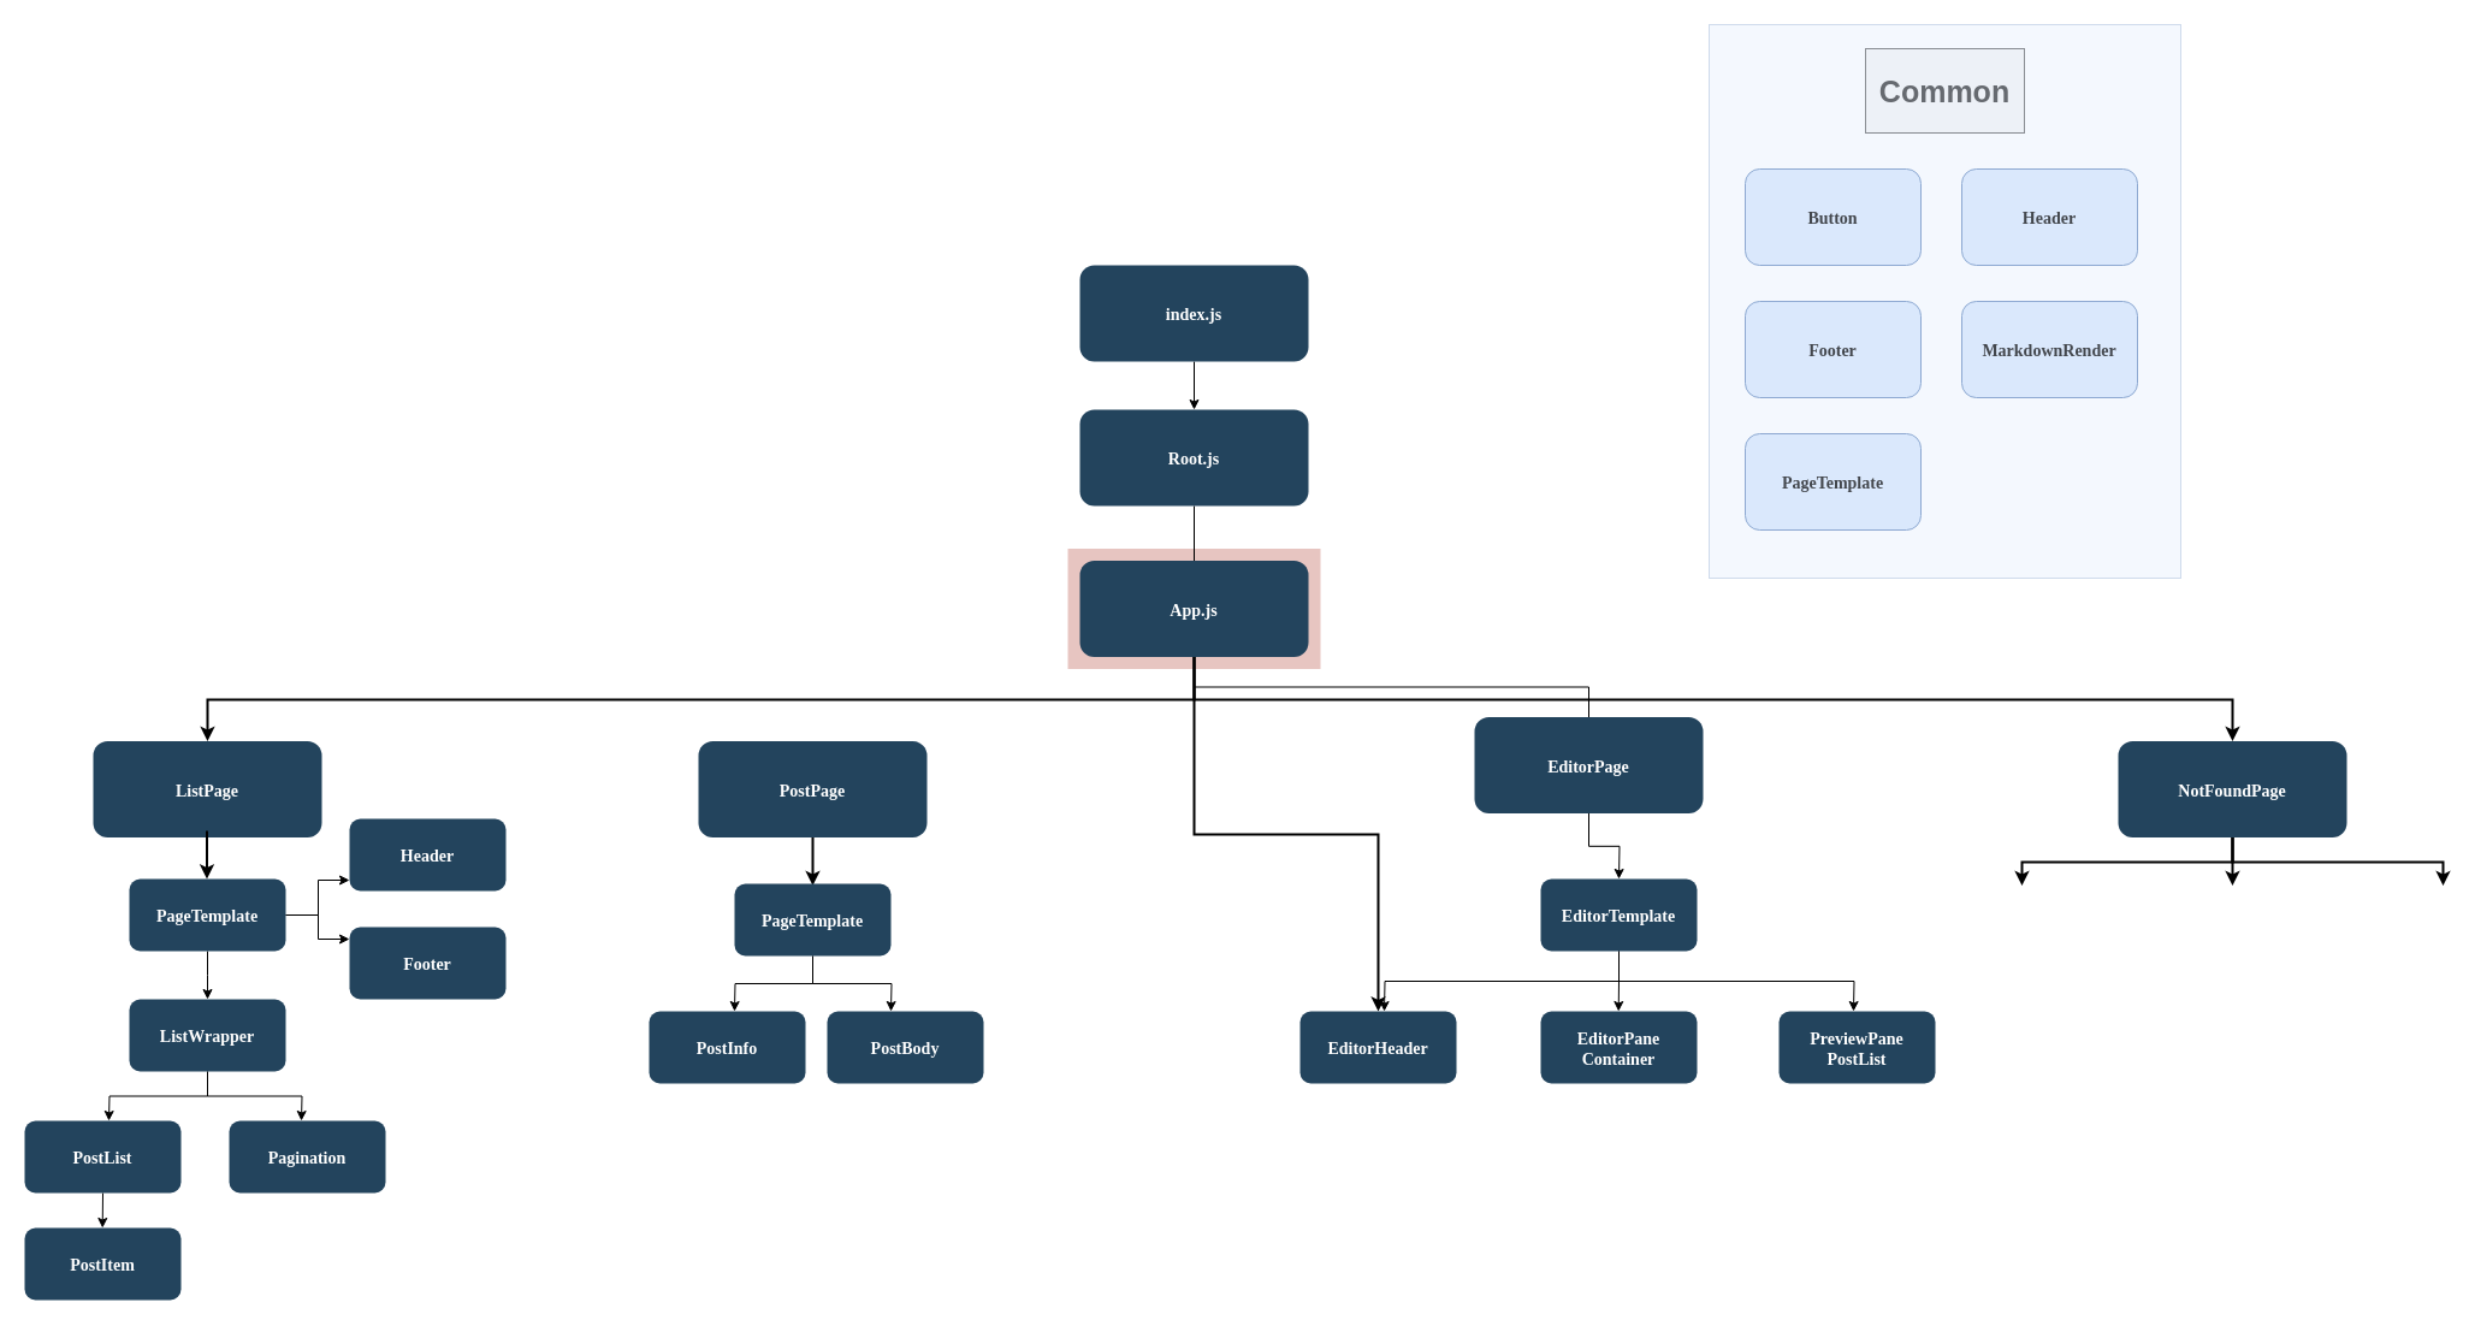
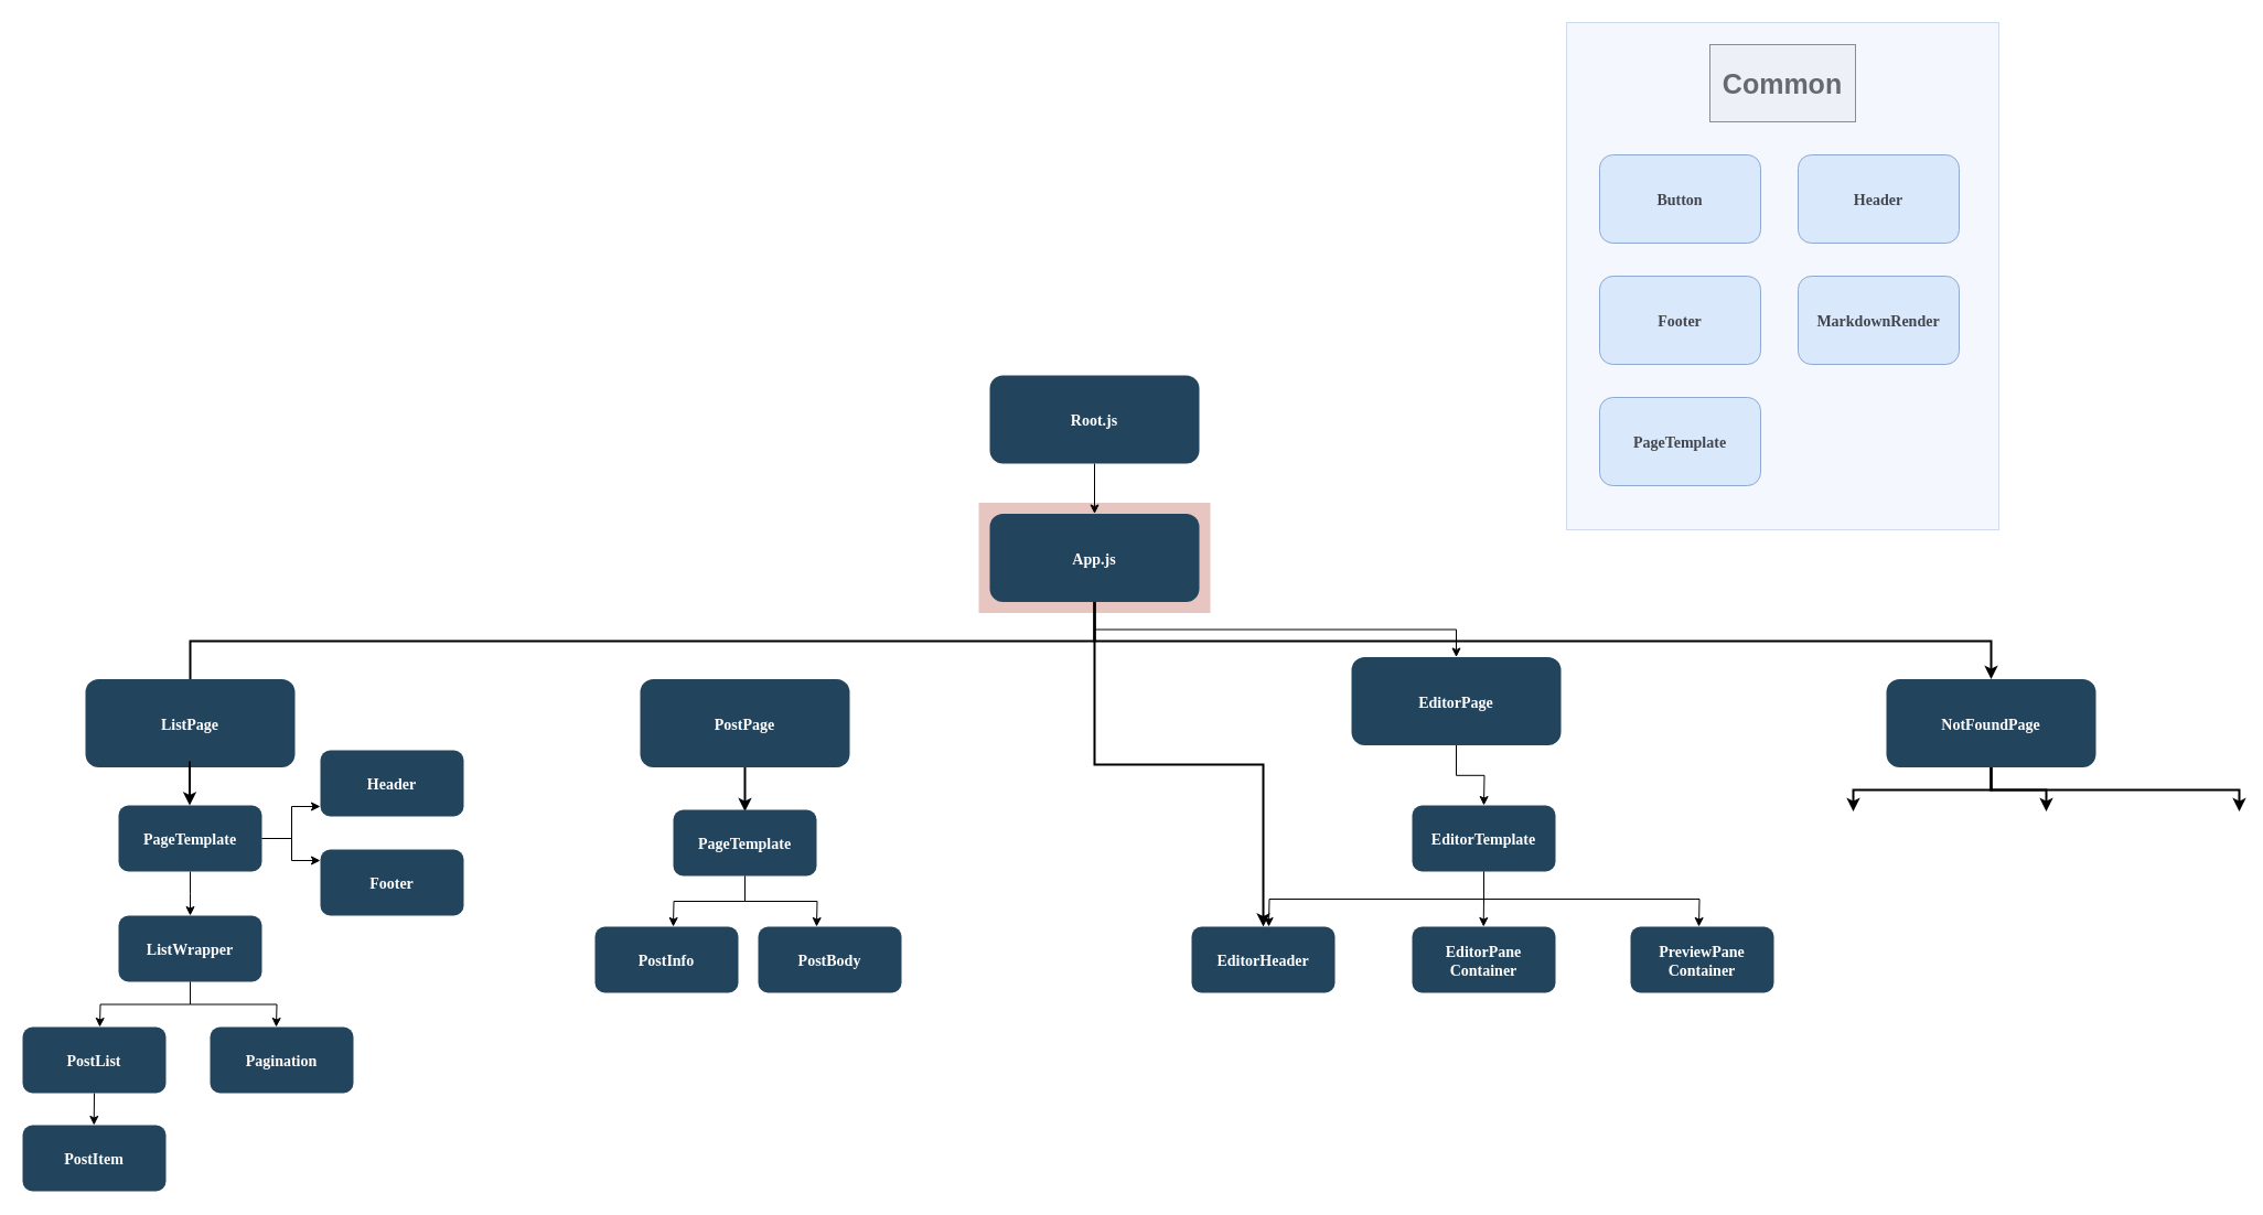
  <mxCell id="0" />
  <mxCell id="1" parent="0" />
  <mxCell id="2" value="1" style="fillColor=#AE4132;strokeColor=none;opacity=30;" parent="1" vertex="1"><mxGeometry x="887" y="455.5" width="210" height="100.0" as="geometry" /></mxCell>
- <mxCell id="3" style="edgeStyle=orthogonalEdgeStyle;rounded=0;orthogonalLoop=1;jettySize=auto;html=1;exitX=0.5;exitY=1;exitDx=0;exitDy=0;endArrow=none;" edge="1" parent="1" source="4" target="8"><mxGeometry relative="1" as="geometry" /></mxCell>
+ <mxCell id="3" style="edgeStyle=orthogonalEdgeStyle;rounded=0;orthogonalLoop=1;jettySize=auto;html=1;exitX=0.5;exitY=1;exitDx=0;exitDy=0;" edge="1" parent="1" source="4" target="8"><mxGeometry relative="1" as="geometry" /></mxCell>
  <mxCell id="4" value="App.js" style="rounded=1;fillColor=#23445D;gradientColor=none;strokeColor=none;fontColor=#FFFFFF;fontStyle=1;fontFamily=Tahoma;fontSize=14" parent="1" vertex="1"><mxGeometry x="897" y="465.5" width="190" height="80" as="geometry" /></mxCell>
- <mxCell id="5" value="NotFoundPage" style="rounded=1;fillColor=#23445D;gradientColor=none;strokeColor=none;fontColor=#FFFFFF;fontStyle=1;fontFamily=Tahoma;fontSize=14" parent="1" vertex="1"><mxGeometry x="1760" y="615.5" width="190" height="80" as="geometry" /></mxCell>
+ <mxCell id="5" value="NotFoundPage" style="rounded=1;fillColor=#23445D;gradientColor=none;strokeColor=none;fontColor=#FFFFFF;fontStyle=1;fontFamily=Tahoma;fontSize=14" parent="1" vertex="1"><mxGeometry x="1710" y="615.5" width="190" height="80" as="geometry" /></mxCell>
  <mxCell id="6" value="" style="edgeStyle=elbowEdgeStyle;elbow=vertical;strokeWidth=2;rounded=0" parent="1" source="4" target="5" edge="1"><mxGeometry x="697" y="555.5" width="100" height="100" as="geometry"><mxPoint x="477" y="595.5" as="sourcePoint" /><mxPoint x="577" y="495.5" as="targetPoint" /></mxGeometry></mxCell>
  <mxCell id="7" style="edgeStyle=orthogonalEdgeStyle;rounded=0;orthogonalLoop=1;jettySize=auto;html=1;" edge="1" parent="1" source="8"><mxGeometry relative="1" as="geometry"><mxPoint x="1345" y="730" as="targetPoint" /></mxGeometry></mxCell>
  <mxCell id="8" value="EditorPage" style="rounded=1;fillColor=#23445D;gradientColor=none;strokeColor=none;fontColor=#FFFFFF;fontStyle=1;fontFamily=Tahoma;fontSize=14" parent="1" vertex="1"><mxGeometry x="1225" y="595.5" width="190" height="80" as="geometry" /></mxCell>
  <mxCell id="9" value="PostPage" style="rounded=1;fillColor=#23445D;gradientColor=none;strokeColor=none;fontColor=#FFFFFF;fontStyle=1;fontFamily=Tahoma;fontSize=14" parent="1" vertex="1"><mxGeometry x="580" y="615.5" width="190" height="80" as="geometry" /></mxCell>
  <mxCell id="10" value="ListPage" style="rounded=1;fillColor=#23445D;gradientColor=none;strokeColor=none;fontColor=#FFFFFF;fontStyle=1;fontFamily=Tahoma;fontSize=14" parent="1" vertex="1"><mxGeometry x="77" y="615.5" width="190" height="80" as="geometry" /></mxCell>
  <mxCell id="11" value="" style="edgeStyle=elbowEdgeStyle;elbow=vertical;strokeWidth=2;rounded=0;" parent="1" source="4" target="44" edge="1"><mxGeometry x="707" y="565.5" width="100" height="100" as="geometry"><mxPoint x="1002" y="555.5" as="sourcePoint" /><mxPoint x="1607" y="625.5" as="targetPoint" /></mxGeometry></mxCell>
- <mxCell id="12" value="" style="edgeStyle=elbowEdgeStyle;elbow=vertical;strokeWidth=2;rounded=0" parent="1" source="4" target="10" edge="1"><mxGeometry x="337" y="475.5" width="100" height="100" as="geometry"><mxPoint x="117" y="515.5" as="sourcePoint" /><mxPoint x="217" y="415.5" as="targetPoint" /></mxGeometry></mxCell>
+ <mxCell id="12" value="" style="edgeStyle=elbowEdgeStyle;elbow=vertical;strokeWidth=2;rounded=0;endArrow=none;" parent="1" source="4" target="10" edge="1"><mxGeometry x="337" y="475.5" width="100" height="100" as="geometry"><mxPoint x="117" y="515.5" as="sourcePoint" /><mxPoint x="217" y="415.5" as="targetPoint" /></mxGeometry></mxCell>
  <mxCell id="13" value="" style="edgeStyle=elbowEdgeStyle;elbow=vertical;strokeWidth=2;rounded=0" parent="1" source="9" edge="1"><mxGeometry x="215" y="475.5" width="100" height="100" as="geometry"><mxPoint x="-5" y="515.5" as="sourcePoint" /><mxPoint x="675" y="735.5" as="targetPoint" /></mxGeometry></mxCell>
  <mxCell id="14" value="" style="edgeStyle=elbowEdgeStyle;elbow=vertical;strokeWidth=2;rounded=0" parent="1" source="5" edge="1"><mxGeometry x="595" y="475.5" width="100" height="100" as="geometry"><mxPoint x="375" y="515.5" as="sourcePoint" /><mxPoint x="1855" y="735.5" as="targetPoint" /></mxGeometry></mxCell>
  <mxCell id="15" value="" style="edgeStyle=elbowEdgeStyle;elbow=vertical;strokeWidth=2;rounded=0" parent="1" source="5" edge="1"><mxGeometry x="595" y="475.5" width="100" height="100" as="geometry"><mxPoint x="375" y="515.5" as="sourcePoint" /><mxPoint x="1680" y="735.5" as="targetPoint" /></mxGeometry></mxCell>
  <mxCell id="16" value="" style="edgeStyle=elbowEdgeStyle;elbow=vertical;strokeWidth=2;rounded=0" parent="1" source="5" edge="1"><mxGeometry x="595" y="475.5" width="100" height="100" as="geometry"><mxPoint x="375" y="515.5" as="sourcePoint" /><mxPoint x="2030" y="735.5" as="targetPoint" /></mxGeometry></mxCell>
- <mxCell id="17" style="edgeStyle=orthogonalEdgeStyle;rounded=0;orthogonalLoop=1;jettySize=auto;html=1;exitX=0.5;exitY=1;exitDx=0;exitDy=0;entryX=0.5;entryY=0;entryDx=0;entryDy=0;endArrow=none;" parent="1" source="18" target="4" edge="1"><mxGeometry relative="1" as="geometry" /></mxCell>
+ <mxCell id="17" style="edgeStyle=orthogonalEdgeStyle;rounded=0;orthogonalLoop=1;jettySize=auto;html=1;exitX=0.5;exitY=1;exitDx=0;exitDy=0;entryX=0.5;entryY=0;entryDx=0;entryDy=0;" parent="1" source="18" target="4" edge="1"><mxGeometry relative="1" as="geometry" /></mxCell>
  <mxCell id="18" value="Root.js" style="rounded=1;fillColor=#23445D;gradientColor=none;strokeColor=none;fontColor=#FFFFFF;fontStyle=1;fontFamily=Tahoma;fontSize=14" parent="1" vertex="1"><mxGeometry x="897" y="340" width="190" height="80" as="geometry" /></mxCell>
- <mxCell id="19" style="edgeStyle=orthogonalEdgeStyle;rounded=0;orthogonalLoop=1;jettySize=auto;html=1;exitX=0.5;exitY=1;exitDx=0;exitDy=0;entryX=0.5;entryY=0;entryDx=0;entryDy=0;" parent="1" source="20" target="18" edge="1"><mxGeometry relative="1" as="geometry" /></mxCell>
- <mxCell id="20" value="index.js" style="rounded=1;fillColor=#23445D;gradientColor=none;strokeColor=none;fontColor=#FFFFFF;fontStyle=1;fontFamily=Tahoma;fontSize=14" parent="1" vertex="1"><mxGeometry x="897" y="220" width="190" height="80" as="geometry" /></mxCell>
  <mxCell id="21" style="edgeStyle=orthogonalEdgeStyle;rounded=0;orthogonalLoop=1;jettySize=auto;html=1;exitX=0.5;exitY=1;exitDx=0;exitDy=0;" parent="1" source="24" edge="1"><mxGeometry relative="1" as="geometry"><mxPoint x="172" y="830" as="targetPoint" /></mxGeometry></mxCell>
  <mxCell id="22" style="edgeStyle=orthogonalEdgeStyle;rounded=0;orthogonalLoop=1;jettySize=auto;html=1;exitX=1;exitY=0.5;exitDx=0;exitDy=0;" parent="1" source="24" edge="1"><mxGeometry relative="1" as="geometry"><mxPoint x="290" y="731" as="targetPoint" /><Array as="points"><mxPoint x="264" y="760" /><mxPoint x="264" y="731" /></Array></mxGeometry></mxCell>
  <mxCell id="23" style="edgeStyle=orthogonalEdgeStyle;rounded=0;orthogonalLoop=1;jettySize=auto;html=1;exitX=1;exitY=0.5;exitDx=0;exitDy=0;" edge="1" parent="1" source="24"><mxGeometry relative="1" as="geometry"><mxPoint x="290" y="780" as="targetPoint" /><Array as="points"><mxPoint x="264" y="760" /><mxPoint x="264" y="780" /></Array></mxGeometry></mxCell>
  <mxCell id="24" value="PageTemplate" style="rounded=1;fillColor=#23445D;gradientColor=none;strokeColor=none;fontColor=#FFFFFF;fontStyle=1;fontFamily=Tahoma;fontSize=14" parent="1" vertex="1"><mxGeometry x="107" y="730" width="130" height="60" as="geometry" /></mxCell>
  <mxCell id="25" value="" style="edgeStyle=elbowEdgeStyle;elbow=vertical;strokeWidth=2;rounded=0" parent="1" edge="1"><mxGeometry x="-673.5" y="470" width="100" height="100" as="geometry"><mxPoint x="171.5" y="690" as="sourcePoint" /><mxPoint x="171.5" y="730" as="targetPoint" /></mxGeometry></mxCell>
  <mxCell id="26" style="edgeStyle=orthogonalEdgeStyle;rounded=0;orthogonalLoop=1;jettySize=auto;html=1;exitX=0.5;exitY=1;exitDx=0;exitDy=0;" parent="1" source="28" edge="1"><mxGeometry relative="1" as="geometry"><mxPoint x="90" y="931" as="targetPoint" /></mxGeometry></mxCell>
  <mxCell id="27" style="edgeStyle=orthogonalEdgeStyle;rounded=0;orthogonalLoop=1;jettySize=auto;html=1;exitX=0.5;exitY=1;exitDx=0;exitDy=0;" parent="1" source="28" edge="1"><mxGeometry relative="1" as="geometry"><mxPoint x="250" y="931" as="targetPoint" /></mxGeometry></mxCell>
  <mxCell id="28" value="ListWrapper" style="rounded=1;fillColor=#23445D;gradientColor=none;strokeColor=none;fontColor=#FFFFFF;fontStyle=1;fontFamily=Tahoma;fontSize=14" parent="1" vertex="1"><mxGeometry x="107" y="830" width="130" height="60" as="geometry" /></mxCell>
  <mxCell id="29" style="edgeStyle=orthogonalEdgeStyle;rounded=0;orthogonalLoop=1;jettySize=auto;html=1;exitX=0.5;exitY=1;exitDx=0;exitDy=0;" edge="1" parent="1" source="30"><mxGeometry relative="1" as="geometry"><mxPoint x="84.714" y="1020" as="targetPoint" /></mxGeometry></mxCell>
  <mxCell id="30" value="PostList" style="rounded=1;fillColor=#23445D;gradientColor=none;strokeColor=none;fontColor=#FFFFFF;fontStyle=1;fontFamily=Tahoma;fontSize=14" parent="1" vertex="1"><mxGeometry x="20" y="931" width="130" height="60" as="geometry" /></mxCell>
  <mxCell id="31" value="Pagination" style="rounded=1;fillColor=#23445D;gradientColor=none;strokeColor=none;fontColor=#FFFFFF;fontStyle=1;fontFamily=Tahoma;fontSize=14" parent="1" vertex="1"><mxGeometry x="190" y="931" width="130" height="60" as="geometry" /></mxCell>
  <mxCell id="32" value="Header" style="rounded=1;fillColor=#23445D;gradientColor=none;strokeColor=none;fontColor=#FFFFFF;fontStyle=1;fontFamily=Tahoma;fontSize=14" vertex="1" parent="1"><mxGeometry x="290" y="680" width="130" height="60" as="geometry" /></mxCell>
  <mxCell id="33" value="Footer" style="rounded=1;fillColor=#23445D;gradientColor=none;strokeColor=none;fontColor=#FFFFFF;fontStyle=1;fontFamily=Tahoma;fontSize=14" vertex="1" parent="1"><mxGeometry x="290" y="770" width="130" height="60" as="geometry" /></mxCell>
  <mxCell id="34" value="PostItem" style="rounded=1;fillColor=#23445D;gradientColor=none;strokeColor=none;fontColor=#FFFFFF;fontStyle=1;fontFamily=Tahoma;fontSize=14" vertex="1" parent="1"><mxGeometry x="20" y="1020" width="130" height="60" as="geometry" /></mxCell>
  <mxCell id="35" style="edgeStyle=orthogonalEdgeStyle;rounded=0;orthogonalLoop=1;jettySize=auto;html=1;exitX=0.5;exitY=1;exitDx=0;exitDy=0;" edge="1" parent="1" source="37"><mxGeometry relative="1" as="geometry"><mxPoint x="610" y="840" as="targetPoint" /></mxGeometry></mxCell>
  <mxCell id="36" style="edgeStyle=orthogonalEdgeStyle;rounded=0;orthogonalLoop=1;jettySize=auto;html=1;exitX=0.5;exitY=1;exitDx=0;exitDy=0;" edge="1" parent="1" source="37"><mxGeometry relative="1" as="geometry"><mxPoint x="740" y="840" as="targetPoint" /></mxGeometry></mxCell>
  <mxCell id="37" value="PageTemplate" style="rounded=1;fillColor=#23445D;gradientColor=none;strokeColor=none;fontColor=#FFFFFF;fontStyle=1;fontFamily=Tahoma;fontSize=14" vertex="1" parent="1"><mxGeometry x="610" y="734" width="130" height="60" as="geometry" /></mxCell>
  <mxCell id="38" value="PostInfo" style="rounded=1;fillColor=#23445D;gradientColor=none;strokeColor=none;fontColor=#FFFFFF;fontStyle=1;fontFamily=Tahoma;fontSize=14" vertex="1" parent="1"><mxGeometry x="539" y="840" width="130" height="60" as="geometry" /></mxCell>
  <mxCell id="39" value="PostBody" style="rounded=1;fillColor=#23445D;gradientColor=none;strokeColor=none;fontColor=#FFFFFF;fontStyle=1;fontFamily=Tahoma;fontSize=14" vertex="1" parent="1"><mxGeometry x="687" y="840" width="130" height="60" as="geometry" /></mxCell>
  <mxCell id="40" style="edgeStyle=orthogonalEdgeStyle;rounded=0;orthogonalLoop=1;jettySize=auto;html=1;exitX=0.5;exitY=1;exitDx=0;exitDy=0;" edge="1" parent="1" source="43"><mxGeometry relative="1" as="geometry"><mxPoint x="1150" y="840" as="targetPoint" /></mxGeometry></mxCell>
  <mxCell id="41" style="edgeStyle=orthogonalEdgeStyle;rounded=0;orthogonalLoop=1;jettySize=auto;html=1;exitX=0.5;exitY=1;exitDx=0;exitDy=0;" edge="1" parent="1" source="43"><mxGeometry relative="1" as="geometry"><mxPoint x="1344.714" y="840" as="targetPoint" /></mxGeometry></mxCell>
  <mxCell id="42" style="edgeStyle=orthogonalEdgeStyle;rounded=0;orthogonalLoop=1;jettySize=auto;html=1;exitX=0.5;exitY=1;exitDx=0;exitDy=0;" edge="1" parent="1" source="43"><mxGeometry relative="1" as="geometry"><mxPoint x="1540" y="840" as="targetPoint" /></mxGeometry></mxCell>
  <mxCell id="43" value="EditorTemplate" style="rounded=1;fillColor=#23445D;gradientColor=none;strokeColor=none;fontColor=#FFFFFF;fontStyle=1;fontFamily=Tahoma;fontSize=14" vertex="1" parent="1"><mxGeometry x="1280" y="730" width="130" height="60" as="geometry" /></mxCell>
  <mxCell id="44" value="EditorHeader" style="rounded=1;fillColor=#23445D;gradientColor=none;strokeColor=none;fontColor=#FFFFFF;fontStyle=1;fontFamily=Tahoma;fontSize=14" vertex="1" parent="1"><mxGeometry x="1080" y="840" width="130" height="60" as="geometry" /></mxCell>
  <mxCell id="45" value="EditorPane&#10;Container" style="rounded=1;fillColor=#23445D;gradientColor=none;strokeColor=none;fontColor=#FFFFFF;fontStyle=1;fontFamily=Tahoma;fontSize=14" vertex="1" parent="1"><mxGeometry x="1280" y="840" width="130" height="60" as="geometry" /></mxCell>
- <mxCell id="46" value="PreviewPane&#10;PostList" style="rounded=1;fillColor=#23445D;gradientColor=none;strokeColor=none;fontColor=#FFFFFF;fontStyle=1;fontFamily=Tahoma;fontSize=14" vertex="1" parent="1"><mxGeometry x="1478" y="840" width="130" height="60" as="geometry" /></mxCell>
+ <mxCell id="46" value="PreviewPane&#10;Container" style="rounded=1;fillColor=#23445D;gradientColor=none;strokeColor=none;fontColor=#FFFFFF;fontStyle=1;fontFamily=Tahoma;fontSize=14" vertex="1" parent="1"><mxGeometry x="1478" y="840" width="130" height="60" as="geometry" /></mxCell>
  <mxCell id="47" value="Button" style="rounded=1;fillColor=#dae8fc;strokeColor=#6c8ebf;fontStyle=1;fontFamily=Tahoma;fontSize=14" vertex="1" parent="1"><mxGeometry x="1450" y="140" width="146" height="80" as="geometry" /></mxCell>
  <mxCell id="48" value="Footer" style="rounded=1;fillColor=#dae8fc;strokeColor=#6c8ebf;fontStyle=1;fontFamily=Tahoma;fontSize=14" vertex="1" parent="1"><mxGeometry x="1450" y="250" width="146" height="80" as="geometry" /></mxCell>
  <mxCell id="49" value="Header" style="rounded=1;fillColor=#dae8fc;strokeColor=#6c8ebf;fontStyle=1;fontFamily=Tahoma;fontSize=14" vertex="1" parent="1"><mxGeometry x="1630" y="140" width="146" height="80" as="geometry" /></mxCell>
  <mxCell id="50" value="MarkdownRender" style="rounded=1;fillColor=#dae8fc;strokeColor=#6c8ebf;fontStyle=1;fontFamily=Tahoma;fontSize=14" vertex="1" parent="1"><mxGeometry x="1630" y="250" width="146" height="80" as="geometry" /></mxCell>
  <mxCell id="51" value="PageTemplate" style="rounded=1;fillColor=#dae8fc;strokeColor=#6c8ebf;fontStyle=1;fontFamily=Tahoma;fontSize=14" vertex="1" parent="1"><mxGeometry x="1450" y="360" width="146" height="80" as="geometry" /></mxCell>
  <mxCell id="52" value="&lt;font style=&quot;font-size: 25px&quot;&gt;&lt;b&gt;Common&lt;/b&gt;&lt;/font&gt;" style="text;html=1;strokeColor=#666666;fillColor=#f5f5f5;align=center;verticalAlign=middle;whiteSpace=wrap;rounded=0;fontColor=#333333;" vertex="1" parent="1"><mxGeometry x="1550" y="40" width="132" height="70" as="geometry" /></mxCell>
  <mxCell id="53" value="" style="fillColor=#dae8fc;strokeColor=#6c8ebf;opacity=30;" vertex="1" parent="1"><mxGeometry x="1420" y="20" width="392" height="460" as="geometry" /></mxCell>
